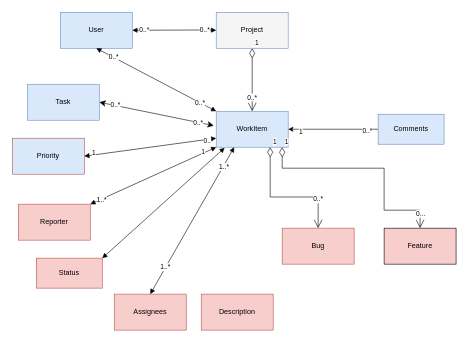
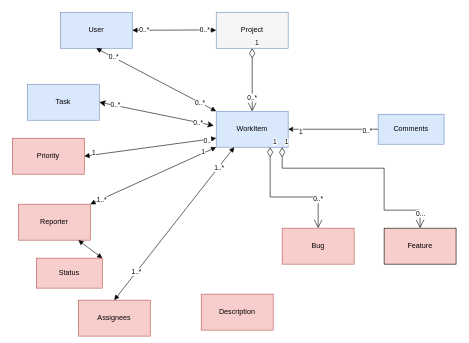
  <mxCell id="0" />
  <mxCell id="1" parent="0" />
  <mxCell id="2" value="User" style="rounded=0;whiteSpace=wrap;html=1;fillColor=#dae8fc;strokeColor=#6c8ebf;" parent="1" vertex="1"><mxGeometry x="100" y="20" width="120" height="60" as="geometry" /></mxCell>
  <mxCell id="3" value="WorkItem" style="rounded=0;whiteSpace=wrap;html=1;fillColor=#dae8fc;strokeColor=#6c8ebf;" parent="1" vertex="1"><mxGeometry x="360" y="185" width="120" height="60" as="geometry" /></mxCell>
  <mxCell id="4" value="Feature" style="rounded=0;whiteSpace=wrap;html=1;fillColor=#f8cecc;strokeColor=default;" parent="1" vertex="1"><mxGeometry x="640" y="380" width="120" height="60" as="geometry" /></mxCell>
  <mxCell id="5" value="Project" style="rounded=0;whiteSpace=wrap;html=1;fillColor=#f5f5f5;strokeColor=#6c8ebf;" parent="1" vertex="1"><mxGeometry x="360" y="20" width="120" height="60" as="geometry" /></mxCell>
  <mxCell id="6" value="Bug" style="rounded=0;whiteSpace=wrap;html=1;fillColor=#f8cecc;strokeColor=#b85450;" parent="1" vertex="1"><mxGeometry x="470" y="380" width="120" height="60" as="geometry" /></mxCell>
  <mxCell id="7" value="" style="edgeStyle=orthogonalEdgeStyle;rounded=0;orthogonalLoop=1;jettySize=auto;html=1;" parent="1" source="10" target="3" edge="1"><mxGeometry relative="1" as="geometry" /></mxCell>
  <mxCell id="8" value="0..*" style="edgeLabel;html=1;align=center;verticalAlign=middle;resizable=0;points=[];" parent="7" connectable="0" vertex="1"><mxGeometry x="-0.747" y="1" relative="1" as="geometry"><mxPoint as="offset" /></mxGeometry></mxCell>
  <mxCell id="9" value="1" style="edgeLabel;html=1;align=center;verticalAlign=middle;resizable=0;points=[];" parent="7" connectable="0" vertex="1"><mxGeometry x="0.736" y="4" relative="1" as="geometry"><mxPoint as="offset" /></mxGeometry></mxCell>
  <mxCell id="10" value="Comments" style="html=1;whiteSpace=wrap;fillColor=#dae8fc;strokeColor=#6c8ebf;" parent="1" vertex="1"><mxGeometry x="630" y="190" width="110" height="50" as="geometry" /></mxCell>
- <mxCell id="11" value="Assignees" style="rounded=0;whiteSpace=wrap;html=1;fillColor=#f8cecc;strokeColor=#b85450;" parent="1" vertex="1"><mxGeometry x="190" y="490" width="120" height="60" as="geometry" /></mxCell>
+ <mxCell id="11" value="Assignees" style="rounded=0;whiteSpace=wrap;html=1;fillColor=#f8cecc;strokeColor=#b85450;" parent="1" vertex="1"><mxGeometry x="130" y="500" width="120" height="60" as="geometry" /></mxCell>
  <mxCell id="12" value="Reporter" style="rounded=0;whiteSpace=wrap;html=1;fillColor=#f8cecc;strokeColor=#b85450;" parent="1" vertex="1"><mxGeometry x="30" y="340" width="120" height="60" as="geometry" /></mxCell>
  <mxCell id="13" value="" style="endArrow=block;startArrow=block;endFill=1;startFill=1;html=1;rounded=0;entryX=0;entryY=0.5;entryDx=0;entryDy=0;exitX=1;exitY=0.5;exitDx=0;exitDy=0;" parent="1" source="2" target="5" edge="1"><mxGeometry width="160" relative="1" as="geometry"><mxPoint x="260" y="49.5" as="sourcePoint" /><mxPoint x="420" y="49.5" as="targetPoint" /><Array as="points"><mxPoint x="340" y="49.5" /></Array></mxGeometry></mxCell>
  <mxCell id="14" value="0..*" style="edgeLabel;html=1;align=center;verticalAlign=middle;resizable=0;points=[];" parent="13" connectable="0" vertex="1"><mxGeometry x="-0.713" relative="1" as="geometry"><mxPoint as="offset" /></mxGeometry></mxCell>
  <mxCell id="15" value="0..*" style="edgeLabel;html=1;align=center;verticalAlign=middle;resizable=0;points=[];" parent="13" connectable="0" vertex="1"><mxGeometry x="0.73" relative="1" as="geometry"><mxPoint as="offset" /></mxGeometry></mxCell>
  <mxCell id="16" value="" style="endArrow=block;startArrow=block;endFill=1;startFill=1;html=1;rounded=0;entryX=0;entryY=0;entryDx=0;entryDy=0;exitX=0.5;exitY=1;exitDx=0;exitDy=0;" parent="1" source="2" target="3" edge="1"><mxGeometry width="160" relative="1" as="geometry"><mxPoint x="160" y="220" as="sourcePoint" /><mxPoint x="390" y="220" as="targetPoint" /><Array as="points" /></mxGeometry></mxCell>
  <mxCell id="17" value="0..*" style="edgeLabel;html=1;align=center;verticalAlign=middle;resizable=0;points=[];" parent="16" connectable="0" vertex="1"><mxGeometry x="-0.713" relative="1" as="geometry"><mxPoint as="offset" /></mxGeometry></mxCell>
  <mxCell id="18" value="0..*" style="edgeLabel;html=1;align=center;verticalAlign=middle;resizable=0;points=[];" parent="16" connectable="0" vertex="1"><mxGeometry x="0.73" relative="1" as="geometry"><mxPoint as="offset" /></mxGeometry></mxCell>
  <mxCell id="19" value="1" style="endArrow=open;html=1;endSize=12;startArrow=diamondThin;startSize=14;startFill=0;edgeStyle=orthogonalEdgeStyle;align=left;verticalAlign=bottom;rounded=0;exitX=0.5;exitY=1;exitDx=0;exitDy=0;entryX=0.5;entryY=0;entryDx=0;entryDy=0;" parent="1" source="5" target="3" edge="1"><mxGeometry x="-1" y="3" relative="1" as="geometry"><mxPoint x="450" y="140" as="sourcePoint" /><mxPoint x="610" y="140" as="targetPoint" /><Array as="points" /></mxGeometry></mxCell>
  <mxCell id="20" value="0..*" style="edgeLabel;html=1;align=center;verticalAlign=middle;resizable=0;points=[];" parent="19" connectable="0" vertex="1"><mxGeometry x="0.545" y="-1" relative="1" as="geometry"><mxPoint as="offset" /></mxGeometry></mxCell>
  <mxCell id="21" value="1" style="endArrow=open;html=1;endSize=12;startArrow=diamondThin;startSize=14;startFill=0;edgeStyle=orthogonalEdgeStyle;align=left;verticalAlign=bottom;rounded=0;entryX=0.5;entryY=0;entryDx=0;entryDy=0;" parent="1" source="3" target="4" edge="1"><mxGeometry x="-1" y="3" relative="1" as="geometry"><mxPoint x="470" y="250" as="sourcePoint" /><mxPoint x="740" y="240" as="targetPoint" /><Array as="points"><mxPoint x="470" y="280" /><mxPoint x="640" y="280" /><mxPoint x="640" y="350" /><mxPoint x="700" y="350" /></Array></mxGeometry></mxCell>
  <mxCell id="22" value="0..." style="edgeLabel;html=1;align=center;verticalAlign=middle;resizable=0;points=[];" parent="21" vertex="1" connectable="0"><mxGeometry x="0.863" relative="1" as="geometry"><mxPoint as="offset" /></mxGeometry></mxCell>
  <mxCell id="23" value="1" style="endArrow=open;html=1;endSize=12;startArrow=diamondThin;startSize=14;startFill=0;edgeStyle=orthogonalEdgeStyle;align=left;verticalAlign=bottom;rounded=0;entryX=0.5;entryY=0;entryDx=0;entryDy=0;" parent="1" target="6" edge="1"><mxGeometry x="-1" y="3" relative="1" as="geometry"><mxPoint x="450" y="245" as="sourcePoint" /><mxPoint x="430" y="395.24" as="targetPoint" /><Array as="points"><mxPoint x="450" y="245" /><mxPoint x="450" y="328" /><mxPoint x="530" y="328" /></Array></mxGeometry></mxCell>
  <mxCell id="24" value="0..*" style="edgeLabel;html=1;align=center;verticalAlign=middle;resizable=0;points=[];" parent="23" connectable="0" vertex="1"><mxGeometry x="0.545" y="-1" relative="1" as="geometry"><mxPoint as="offset" /></mxGeometry></mxCell>
  <mxCell id="25" value="" style="endArrow=block;startArrow=block;endFill=1;startFill=1;html=1;rounded=0;entryX=0;entryY=1;entryDx=0;entryDy=0;exitX=1;exitY=0;exitDx=0;exitDy=0;" parent="1" source="12" target="3" edge="1"><mxGeometry width="160" relative="1" as="geometry"><mxPoint x="390" y="300" as="sourcePoint" /><mxPoint x="550" y="300" as="targetPoint" /></mxGeometry></mxCell>
  <mxCell id="26" value="1" style="edgeLabel;html=1;align=center;verticalAlign=middle;resizable=0;points=[];" parent="25" connectable="0" vertex="1"><mxGeometry x="0.795" y="3" relative="1" as="geometry"><mxPoint as="offset" /></mxGeometry></mxCell>
  <mxCell id="27" value="1..*" style="edgeLabel;html=1;align=center;verticalAlign=middle;resizable=0;points=[];" parent="25" connectable="0" vertex="1"><mxGeometry x="-0.83" y="-1" relative="1" as="geometry"><mxPoint as="offset" /></mxGeometry></mxCell>
  <mxCell id="28" value="" style="endArrow=block;startArrow=block;endFill=1;startFill=1;html=1;rounded=0;entryX=0.25;entryY=1;entryDx=0;entryDy=0;exitX=0.5;exitY=0;exitDx=0;exitDy=0;" parent="1" source="11" target="3" edge="1"><mxGeometry width="160" relative="1" as="geometry"><mxPoint x="180" y="420" as="sourcePoint" /><mxPoint x="470" y="260" as="targetPoint" /></mxGeometry></mxCell>
  <mxCell id="29" value="1..*" style="edgeLabel;html=1;align=center;verticalAlign=middle;resizable=0;points=[];" parent="28" connectable="0" vertex="1"><mxGeometry x="-0.63" relative="1" as="geometry"><mxPoint x="-1" as="offset" /></mxGeometry></mxCell>
  <mxCell id="30" value="1..*" style="edgeLabel;html=1;align=center;verticalAlign=middle;resizable=0;points=[];" parent="28" connectable="0" vertex="1"><mxGeometry x="0.741" relative="1" as="geometry"><mxPoint y="1" as="offset" /></mxGeometry></mxCell>
- <mxCell id="31" value="Priority" style="rounded=0;whiteSpace=wrap;html=1;fillColor=#dae8fc;strokeColor=#b85450;" parent="1" vertex="1"><mxGeometry x="20" y="230" width="120" height="60" as="geometry" /></mxCell>
+ <mxCell id="31" value="Priority" style="rounded=0;whiteSpace=wrap;html=1;fillColor=#f8cecc;strokeColor=#b85450;" parent="1" vertex="1"><mxGeometry x="20" y="230" width="120" height="60" as="geometry" /></mxCell>
  <mxCell id="32" value="Status" style="html=1;whiteSpace=wrap;fillColor=#f8cecc;strokeColor=#b85450;" parent="1" vertex="1"><mxGeometry x="60" y="430" width="110" height="50" as="geometry" /></mxCell>
  <mxCell id="33" value="" style="endArrow=block;startArrow=block;endFill=1;startFill=1;html=1;rounded=0;exitX=1;exitY=0.5;exitDx=0;exitDy=0;" parent="1" source="31" edge="1"><mxGeometry width="160" relative="1" as="geometry"><mxPoint x="200" y="230" as="sourcePoint" /><mxPoint x="360" y="230" as="targetPoint" /></mxGeometry></mxCell>
  <mxCell id="34" value="0.." style="edgeLabel;html=1;align=center;verticalAlign=middle;resizable=0;points=[];" parent="33" vertex="1" connectable="0"><mxGeometry x="0.853" y="-2" relative="1" as="geometry"><mxPoint as="offset" /></mxGeometry></mxCell>
  <mxCell id="35" value="1" style="edgeLabel;html=1;align=center;verticalAlign=middle;resizable=0;points=[];" parent="33" vertex="1" connectable="0"><mxGeometry x="-0.855" y="3" relative="1" as="geometry"><mxPoint as="offset" /></mxGeometry></mxCell>
- <mxCell id="36" value="" style="endArrow=block;startArrow=block;endFill=1;startFill=1;html=1;rounded=0;exitX=1;exitY=0;exitDx=0;exitDy=0;entryX=0.117;entryY=1.017;entryDx=0;entryDy=0;entryPerimeter=0;" parent="1" source="32" target="3" edge="1"><mxGeometry width="160" relative="1" as="geometry"><mxPoint x="160" y="400" as="sourcePoint" /><mxPoint x="380" y="370" as="targetPoint" /></mxGeometry></mxCell>
+ <mxCell id="36" value="" style="endArrow=block;startArrow=block;endFill=1;startFill=1;html=1;rounded=0;exitX=1;exitY=0;exitDx=0;exitDy=0;" parent="1" source="32" target="12" edge="1"><mxGeometry width="160" relative="1" as="geometry"><mxPoint x="160" y="400" as="sourcePoint" /><mxPoint x="380" y="370" as="targetPoint" /></mxGeometry></mxCell>
  <mxCell id="37" value="Description" style="rounded=0;whiteSpace=wrap;html=1;fillColor=#f8cecc;strokeColor=#b85450;" parent="1" vertex="1"><mxGeometry x="335" y="490" width="120" height="60" as="geometry" /></mxCell>
  <mxCell id="38" value="Task" style="rounded=0;whiteSpace=wrap;html=1;fillColor=#dae8fc;strokeColor=#6c8ebf;" vertex="1" parent="1"><mxGeometry x="45" y="140" width="120" height="60" as="geometry" /></mxCell>
  <mxCell id="39" value="" style="edgeStyle=none;orthogonalLoop=1;jettySize=auto;html=1;endArrow=classic;startArrow=classic;endSize=8;startSize=8;rounded=0;exitX=1;exitY=0.5;exitDx=0;exitDy=0;entryX=-0.033;entryY=0.4;entryDx=0;entryDy=0;entryPerimeter=0;" edge="1" parent="1" source="38" target="3"><mxGeometry width="100" relative="1" as="geometry"><mxPoint x="220" y="200" as="sourcePoint" /><mxPoint x="320" y="200" as="targetPoint" /><Array as="points" /></mxGeometry></mxCell>
  <mxCell id="40" value="0..*" style="edgeLabel;html=1;align=center;verticalAlign=middle;resizable=0;points=[];" vertex="1" connectable="0" parent="39"><mxGeometry x="-0.72" y="2" relative="1" as="geometry"><mxPoint y="1" as="offset" /></mxGeometry></mxCell>
  <mxCell id="41" value="0..*" style="edgeLabel;html=1;align=center;verticalAlign=middle;resizable=0;points=[];" vertex="1" connectable="0" parent="39"><mxGeometry x="0.728" relative="1" as="geometry"><mxPoint as="offset" /></mxGeometry></mxCell>
